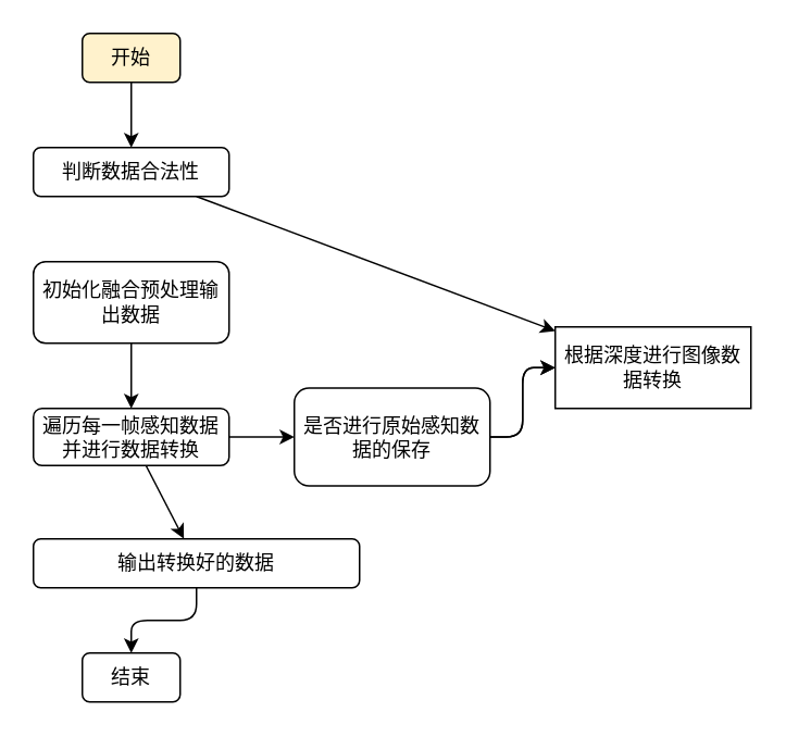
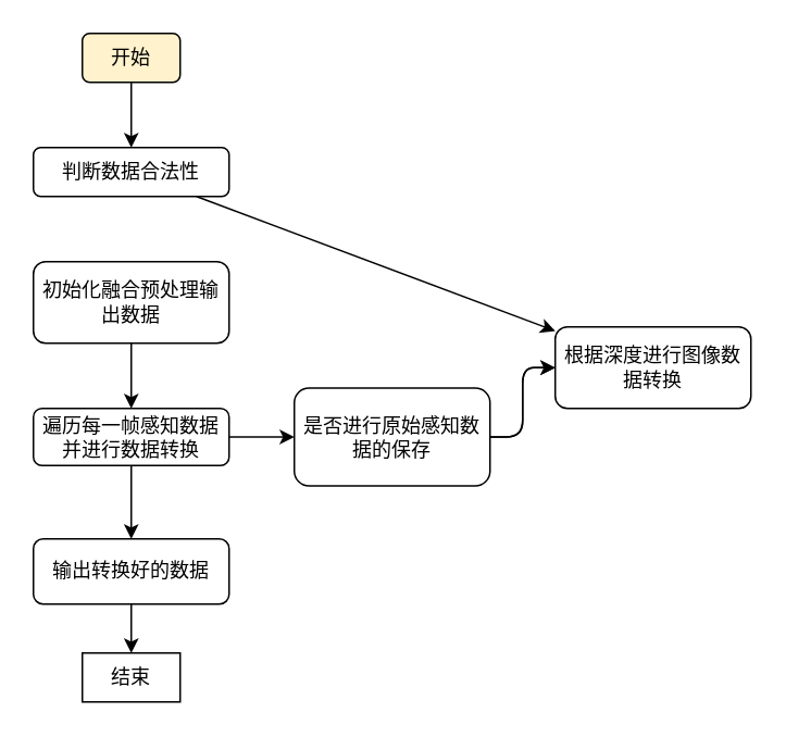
  <mxCell id="0" />
  <mxCell id="1" parent="0" />
  <mxCell id="2" value="" style="edgeStyle=none;html=1;" edge="1" parent="1" source="3" target="14"><mxGeometry relative="1" as="geometry" /></mxCell>
  <mxCell id="3" value="判断数据合法性" style="rounded=1;whiteSpace=wrap;html=1;" vertex="1" parent="1"><mxGeometry x="20" y="90" width="120" height="30" as="geometry" /></mxCell>
  <mxCell id="4" value="" style="edgeStyle=none;html=1;" edge="1" parent="1" source="5" target="8"><mxGeometry relative="1" as="geometry" /></mxCell>
  <mxCell id="5" value="初始化融合预处理输出数据" style="whiteSpace=wrap;html=1;rounded=1;" vertex="1" parent="1"><mxGeometry x="20" y="160" width="120" height="50" as="geometry" /></mxCell>
  <mxCell id="6" value="" style="edgeStyle=none;html=1;" edge="1" parent="1" source="8" target="10"><mxGeometry relative="1" as="geometry" /></mxCell>
  <mxCell id="7" value="" style="edgeStyle=none;html=1;" edge="1" parent="1" source="8" target="13"><mxGeometry relative="1" as="geometry" /></mxCell>
  <mxCell id="8" value="遍历每一帧感知数据并进行数据转换" style="whiteSpace=wrap;html=1;rounded=1;" vertex="1" parent="1"><mxGeometry x="20" y="250" width="120" height="35" as="geometry" /></mxCell>
  <mxCell id="9" style="edgeStyle=orthogonalEdgeStyle;html=1;exitX=0.5;exitY=1;exitDx=0;exitDy=0;entryX=0.5;entryY=0;entryDx=0;entryDy=0;" edge="1" parent="1" source="10" target="17"><mxGeometry relative="1" as="geometry" /></mxCell>
- <mxCell id="10" value="输出转换好的数据" style="whiteSpace=wrap;html=1;rounded=1;" vertex="1" parent="1"><mxGeometry x="20" y="330" width="200" height="30" as="geometry" /></mxCell>
+ <mxCell id="10" value="输出转换好的数据" style="whiteSpace=wrap;html=1;rounded=1;" vertex="1" parent="1"><mxGeometry x="20" y="330" width="120" height="40" as="geometry" /></mxCell>
  <mxCell id="11" value="" style="edgeStyle=orthogonalEdgeStyle;html=1;" edge="1" parent="1" source="13" target="14"><mxGeometry relative="1" as="geometry" /></mxCell>
  <mxCell id="12" value="" style="edgeStyle=orthogonalEdgeStyle;html=1;" edge="1" parent="1" source="13" target="14"><mxGeometry relative="1" as="geometry" /></mxCell>
  <mxCell id="13" value="是否进行原始感知数据的保存" style="whiteSpace=wrap;html=1;rounded=1;" vertex="1" parent="1"><mxGeometry x="180" y="237.5" width="120" height="60" as="geometry" /></mxCell>
- <mxCell id="14" value="根据深度进行图像数据转换" style="whiteSpace=wrap;html=1;rounded=0;" vertex="1" parent="1"><mxGeometry x="340" y="200" width="120" height="50" as="geometry" /></mxCell>
+ <mxCell id="14" value="根据深度进行图像数据转换" style="whiteSpace=wrap;html=1;rounded=1;" vertex="1" parent="1"><mxGeometry x="340" y="200" width="120" height="50" as="geometry" /></mxCell>
  <mxCell id="15" style="edgeStyle=orthogonalEdgeStyle;html=1;exitX=0.5;exitY=1;exitDx=0;exitDy=0;entryX=0.5;entryY=0;entryDx=0;entryDy=0;" edge="1" parent="1" source="16" target="3"><mxGeometry relative="1" as="geometry" /></mxCell>
  <mxCell id="16" value="开始" style="whiteSpace=wrap;html=1;rounded=1;fillColor=#fff2cc;" vertex="1" parent="1"><mxGeometry x="50" y="20" width="60" height="30" as="geometry" /></mxCell>
- <mxCell id="17" value="结束" style="whiteSpace=wrap;html=1;rounded=1;" vertex="1" parent="1"><mxGeometry x="50" y="400" width="60" height="30" as="geometry" /></mxCell>
+ <mxCell id="17" value="结束" style="whiteSpace=wrap;html=1;rounded=0;" vertex="1" parent="1"><mxGeometry x="50" y="400" width="60" height="30" as="geometry" /></mxCell>
